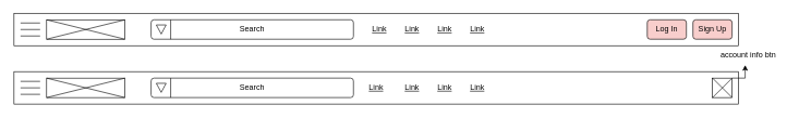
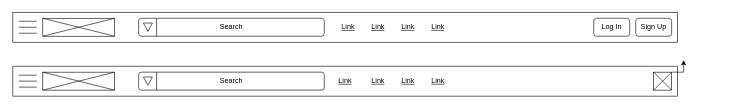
  <mxCell id="0" />
  <mxCell id="1" parent="0" />
  <mxCell id="2" value="" style="rounded=0;whiteSpace=wrap;html=1;" parent="1" vertex="1"><mxGeometry x="20" y="20" width="1110" height="50" as="geometry" /></mxCell>
  <mxCell id="3" value="" style="group" parent="1" vertex="1" connectable="0"><mxGeometry x="70" y="30" width="120" height="30" as="geometry" /></mxCell>
  <mxCell id="4" value="" style="rounded=0;whiteSpace=wrap;html=1;" parent="3" vertex="1"><mxGeometry width="120" height="30" as="geometry" /></mxCell>
  <mxCell id="5" value="" style="endArrow=none;html=1;rounded=0;exitX=1;exitY=0;exitDx=0;exitDy=0;entryX=0;entryY=1;entryDx=0;entryDy=0;" parent="3" source="4" target="4" edge="1"><mxGeometry width="50" height="50" relative="1" as="geometry"><mxPoint x="120" y="370" as="sourcePoint" /><mxPoint x="320" y="320" as="targetPoint" /></mxGeometry></mxCell>
  <mxCell id="6" value="" style="endArrow=none;html=1;rounded=0;exitX=0;exitY=0;exitDx=0;exitDy=0;entryX=1;entryY=1;entryDx=0;entryDy=0;" parent="3" source="4" target="4" edge="1"><mxGeometry width="50" height="50" relative="1" as="geometry"><mxPoint y="380" as="sourcePoint" /><mxPoint x="480" y="320" as="targetPoint" /></mxGeometry></mxCell>
  <mxCell id="7" value="&lt;div align=&quot;left&quot;&gt;Search&lt;br&gt;&lt;/div&gt;" style="rounded=1;whiteSpace=wrap;html=1;" parent="1" vertex="1"><mxGeometry x="230" y="30" width="310" height="30" as="geometry" /></mxCell>
- <mxCell id="8" value="Sign Up" style="rounded=1;whiteSpace=wrap;html=1;fillColor=#f8cecc;" parent="1" vertex="1"><mxGeometry x="1060" y="30" width="60" height="30" as="geometry" /></mxCell>
- <mxCell id="9" value="Log In" style="rounded=1;whiteSpace=wrap;html=1;fillColor=#f8cecc;" parent="1" vertex="1"><mxGeometry x="990" y="30" width="60" height="30" as="geometry" /></mxCell>
+ <mxCell id="8" value="Sign Up" style="rounded=1;whiteSpace=wrap;html=1;" parent="1" vertex="1"><mxGeometry x="1060" y="30" width="60" height="30" as="geometry" /></mxCell>
+ <mxCell id="9" value="Log In" style="rounded=1;whiteSpace=wrap;html=1;" parent="1" vertex="1"><mxGeometry x="990" y="30" width="60" height="30" as="geometry" /></mxCell>
  <mxCell id="10" value="" style="rounded=0;whiteSpace=wrap;html=1;" vertex="1" parent="1"><mxGeometry x="20" y="110" width="1110" height="50" as="geometry" /></mxCell>
  <mxCell id="11" value="" style="group" vertex="1" connectable="0" parent="1"><mxGeometry x="70" y="120" width="120" height="30" as="geometry" /></mxCell>
  <mxCell id="12" value="" style="rounded=0;whiteSpace=wrap;html=1;" vertex="1" parent="11"><mxGeometry width="120" height="30" as="geometry" /></mxCell>
  <mxCell id="13" value="" style="endArrow=none;html=1;rounded=0;exitX=1;exitY=0;exitDx=0;exitDy=0;entryX=0;entryY=1;entryDx=0;entryDy=0;" edge="1" parent="11" source="12" target="12"><mxGeometry width="50" height="50" relative="1" as="geometry"><mxPoint x="120" y="370" as="sourcePoint" /><mxPoint x="320" y="320" as="targetPoint" /></mxGeometry></mxCell>
  <mxCell id="14" value="" style="endArrow=none;html=1;rounded=0;exitX=0;exitY=0;exitDx=0;exitDy=0;entryX=1;entryY=1;entryDx=0;entryDy=0;" edge="1" parent="11" source="12" target="12"><mxGeometry width="50" height="50" relative="1" as="geometry"><mxPoint y="380" as="sourcePoint" /><mxPoint x="480" y="320" as="targetPoint" /></mxGeometry></mxCell>
  <mxCell id="15" value="&lt;div align=&quot;left&quot;&gt;Search&lt;br&gt;&lt;/div&gt;" style="rounded=1;whiteSpace=wrap;html=1;" vertex="1" parent="1"><mxGeometry x="230" y="120" width="310" height="30" as="geometry" /></mxCell>
  <mxCell id="16" value="" style="group" vertex="1" connectable="0" parent="1"><mxGeometry x="1090" y="120" width="30" height="30" as="geometry" /></mxCell>
  <mxCell id="17" style="edgeStyle=orthogonalEdgeStyle;rounded=0;orthogonalLoop=1;jettySize=auto;html=1;exitX=1;exitY=0;exitDx=0;exitDy=0;" edge="1" parent="16" source="18"><mxGeometry relative="1" as="geometry"><mxPoint x="50" y="-20" as="targetPoint" /></mxGeometry></mxCell>
  <mxCell id="18" value="" style="rounded=0;whiteSpace=wrap;html=1;" vertex="1" parent="16"><mxGeometry width="30" height="30" as="geometry" /></mxCell>
  <mxCell id="19" value="" style="endArrow=none;html=1;rounded=0;exitX=1;exitY=0;exitDx=0;exitDy=0;entryX=0;entryY=1;entryDx=0;entryDy=0;" edge="1" parent="16" source="18" target="18"><mxGeometry width="50" height="50" relative="1" as="geometry"><mxPoint x="30" y="370" as="sourcePoint" /><mxPoint x="80" y="320" as="targetPoint" /></mxGeometry></mxCell>
  <mxCell id="20" value="" style="endArrow=none;html=1;rounded=0;exitX=0;exitY=0;exitDx=0;exitDy=0;entryX=1;entryY=1;entryDx=0;entryDy=0;" edge="1" parent="16" source="18" target="18"><mxGeometry width="50" height="50" relative="1" as="geometry"><mxPoint y="380" as="sourcePoint" /><mxPoint x="120" y="320" as="targetPoint" /></mxGeometry></mxCell>
- <mxCell id="21" value="&lt;div&gt;account info btn&lt;/div&gt;" style="text;strokeColor=none;align=center;fillColor=none;html=1;verticalAlign=middle;whiteSpace=wrap;rounded=0;" vertex="1" parent="1"><mxGeometry x="1090" y="70" width="110" height="30" as="geometry" /></mxCell>
  <mxCell id="22" value="" style="group" vertex="1" connectable="0" parent="1"><mxGeometry x="30" y="35" width="30" height="20" as="geometry" /></mxCell>
  <mxCell id="23" value="" style="endArrow=none;html=1;rounded=0;" edge="1" parent="22"><mxGeometry width="50" height="50" relative="1" as="geometry"><mxPoint as="sourcePoint" /><mxPoint x="30" as="targetPoint" /></mxGeometry></mxCell>
  <mxCell id="24" value="" style="endArrow=none;html=1;rounded=0;" edge="1" parent="22"><mxGeometry width="50" height="50" relative="1" as="geometry"><mxPoint y="10" as="sourcePoint" /><mxPoint x="30" y="10" as="targetPoint" /></mxGeometry></mxCell>
  <mxCell id="25" value="" style="endArrow=none;html=1;rounded=0;" edge="1" parent="22"><mxGeometry width="50" height="50" relative="1" as="geometry"><mxPoint y="20" as="sourcePoint" /><mxPoint x="30" y="20" as="targetPoint" /></mxGeometry></mxCell>
  <mxCell id="26" value="" style="group" vertex="1" connectable="0" parent="1"><mxGeometry x="30" y="125" width="30" height="20" as="geometry" /></mxCell>
  <mxCell id="27" value="" style="endArrow=none;html=1;rounded=0;" edge="1" parent="26"><mxGeometry width="50" height="50" relative="1" as="geometry"><mxPoint as="sourcePoint" /><mxPoint x="30" as="targetPoint" /></mxGeometry></mxCell>
  <mxCell id="28" value="" style="endArrow=none;html=1;rounded=0;" edge="1" parent="26"><mxGeometry width="50" height="50" relative="1" as="geometry"><mxPoint y="10" as="sourcePoint" /><mxPoint x="30" y="10" as="targetPoint" /></mxGeometry></mxCell>
  <mxCell id="29" value="" style="endArrow=none;html=1;rounded=0;" edge="1" parent="26"><mxGeometry width="50" height="50" relative="1" as="geometry"><mxPoint y="20" as="sourcePoint" /><mxPoint x="30" y="20" as="targetPoint" /></mxGeometry></mxCell>
  <mxCell id="30" value="" style="endArrow=none;html=1;rounded=0;" edge="1" parent="1"><mxGeometry width="50" height="50" relative="1" as="geometry"><mxPoint x="260" y="60" as="sourcePoint" /><mxPoint x="260" y="30" as="targetPoint" /></mxGeometry></mxCell>
  <mxCell id="31" value="" style="endArrow=none;html=1;rounded=0;" edge="1" parent="1"><mxGeometry width="50" height="50" relative="1" as="geometry"><mxPoint x="260" y="150" as="sourcePoint" /><mxPoint x="260" y="120" as="targetPoint" /></mxGeometry></mxCell>
  <mxCell id="32" value="" style="verticalLabelPosition=bottom;verticalAlign=top;html=1;shape=mxgraph.basic.acute_triangle;dx=0.5;direction=west;" vertex="1" parent="1"><mxGeometry x="238" y="128" width="15" height="14" as="geometry" /></mxCell>
  <mxCell id="33" value="" style="verticalLabelPosition=bottom;verticalAlign=top;html=1;shape=mxgraph.basic.acute_triangle;dx=0.5;direction=west;" vertex="1" parent="1"><mxGeometry x="238" y="38" width="15" height="14" as="geometry" /></mxCell>
  <mxCell id="34" value="&lt;u&gt;Link&lt;/u&gt;" style="text;strokeColor=none;align=center;fillColor=none;html=1;verticalAlign=middle;whiteSpace=wrap;rounded=0;" vertex="1" parent="1"><mxGeometry x="550" y="30" width="60" height="30" as="geometry" /></mxCell>
  <mxCell id="35" value="&lt;u&gt;Link&lt;/u&gt;" style="text;strokeColor=none;align=center;fillColor=none;html=1;verticalAlign=middle;whiteSpace=wrap;rounded=0;" vertex="1" parent="1"><mxGeometry x="600" y="30" width="60" height="30" as="geometry" /></mxCell>
  <mxCell id="36" value="&lt;u&gt;Link&lt;/u&gt;" style="text;strokeColor=none;align=center;fillColor=none;html=1;verticalAlign=middle;whiteSpace=wrap;rounded=0;" vertex="1" parent="1"><mxGeometry x="650" y="30" width="60" height="30" as="geometry" /></mxCell>
  <mxCell id="37" value="&lt;u&gt;Link&lt;/u&gt;" style="text;strokeColor=none;align=center;fillColor=none;html=1;verticalAlign=middle;whiteSpace=wrap;rounded=0;" vertex="1" parent="1"><mxGeometry x="700" y="30" width="60" height="30" as="geometry" /></mxCell>
  <mxCell id="38" value="&lt;u&gt;Link&lt;/u&gt;" style="text;strokeColor=none;align=center;fillColor=none;html=1;verticalAlign=middle;whiteSpace=wrap;rounded=0;" vertex="1" parent="1"><mxGeometry x="545" y="120" width="60" height="30" as="geometry" /></mxCell>
  <mxCell id="39" value="&lt;u&gt;Link&lt;/u&gt;" style="text;strokeColor=none;align=center;fillColor=none;html=1;verticalAlign=middle;whiteSpace=wrap;rounded=0;" vertex="1" parent="1"><mxGeometry x="600" y="120" width="60" height="30" as="geometry" /></mxCell>
  <mxCell id="40" value="&lt;u&gt;Link&lt;/u&gt;" style="text;strokeColor=none;align=center;fillColor=none;html=1;verticalAlign=middle;whiteSpace=wrap;rounded=0;" vertex="1" parent="1"><mxGeometry x="650" y="120" width="60" height="30" as="geometry" /></mxCell>
  <mxCell id="41" value="&lt;u&gt;Link&lt;/u&gt;" style="text;strokeColor=none;align=center;fillColor=none;html=1;verticalAlign=middle;whiteSpace=wrap;rounded=0;" vertex="1" parent="1"><mxGeometry x="700" y="120" width="60" height="30" as="geometry" /></mxCell>
